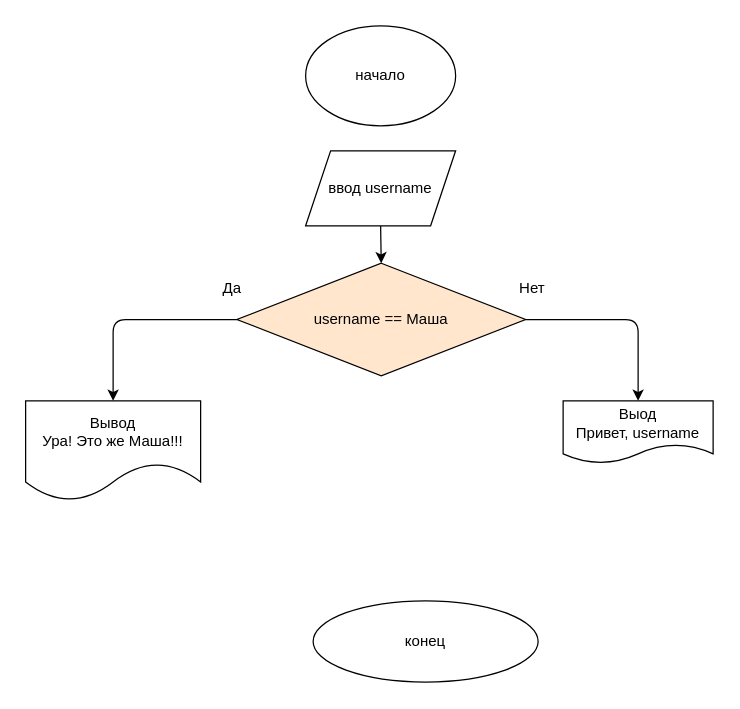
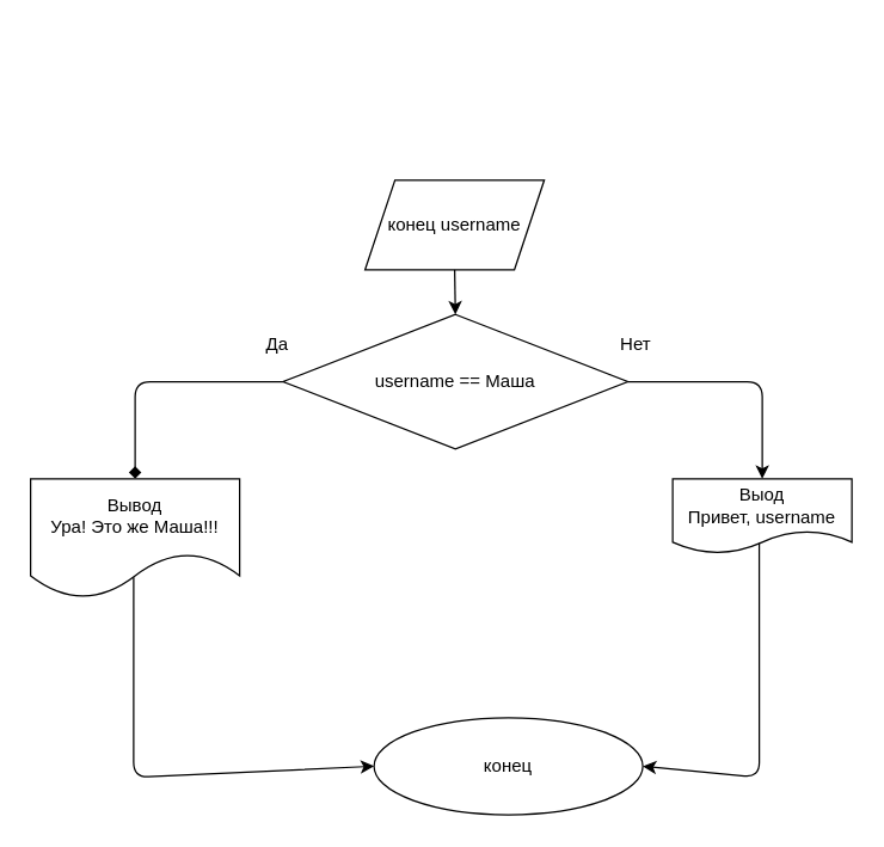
  <mxCell id="0" />
  <mxCell id="1" parent="0" />
- <mxCell id="2" value="начало" style="ellipse;whiteSpace=wrap;html=1;" vertex="1" parent="1"><mxGeometry x="244" y="20" width="120" height="80" as="geometry" /></mxCell>
  <mxCell id="3" style="edgeStyle=none;html=1;exitX=0.5;exitY=1;exitDx=0;exitDy=0;entryX=0.5;entryY=0;entryDx=0;entryDy=0;" edge="1" parent="1" source="4" target="6"><mxGeometry relative="1" as="geometry" /></mxCell>
- <mxCell id="4" value="ввод username" style="shape=parallelogram;perimeter=parallelogramPerimeter;whiteSpace=wrap;html=1;fixedSize=1;" vertex="1" parent="1"><mxGeometry x="244" y="120" width="120" height="60" as="geometry" /></mxCell>
- <mxCell id="5" style="edgeStyle=none;html=1;exitX=0;exitY=0.5;exitDx=0;exitDy=0;entryX=0.5;entryY=0;entryDx=0;entryDy=0;" edge="1" parent="1" source="6" target="9"><mxGeometry relative="1" as="geometry"><mxPoint x="100" y="300" as="targetPoint" /><Array as="points"><mxPoint x="90" y="255" /></Array></mxGeometry></mxCell>
- <mxCell id="6" value="username == Маша" style="rhombus;whiteSpace=wrap;html=1;fillColor=#ffe6cc;" vertex="1" parent="1"><mxGeometry x="189" y="210" width="231" height="90" as="geometry" /></mxCell>
+ <mxCell id="4" value="конец username" style="shape=parallelogram;perimeter=parallelogramPerimeter;whiteSpace=wrap;html=1;fixedSize=1;" vertex="1" parent="1"><mxGeometry x="244" y="120" width="120" height="60" as="geometry" /></mxCell>
+ <mxCell id="5" style="edgeStyle=none;html=1;exitX=0;exitY=0.5;exitDx=0;exitDy=0;entryX=0.5;entryY=0;entryDx=0;entryDy=0;endArrow=diamond;" edge="1" parent="1" source="6" target="9"><mxGeometry relative="1" as="geometry"><mxPoint x="100" y="300" as="targetPoint" /><Array as="points"><mxPoint x="90" y="255" /></Array></mxGeometry></mxCell>
+ <mxCell id="6" value="username == Маша" style="rhombus;whiteSpace=wrap;html=1;" vertex="1" parent="1"><mxGeometry x="189" y="210" width="231" height="90" as="geometry" /></mxCell>
  <mxCell id="7" value="Да" style="text;html=1;align=center;verticalAlign=middle;resizable=0;points=[];autosize=1;strokeColor=none;fillColor=none;" vertex="1" parent="1"><mxGeometry x="170" y="220" width="30" height="20" as="geometry" /></mxCell>
  <mxCell id="8" value="Нет" style="text;html=1;align=center;verticalAlign=middle;resizable=0;points=[];autosize=1;strokeColor=none;fillColor=none;" vertex="1" parent="1"><mxGeometry x="405" y="220" width="40" height="20" as="geometry" /></mxCell>
  <mxCell id="9" value="Вывод&lt;br&gt;Ура! Это же Маша!!!" style="shape=document;whiteSpace=wrap;html=1;boundedLbl=1;size=0.375;" vertex="1" parent="1"><mxGeometry x="20" y="320" width="140" height="80" as="geometry" /></mxCell>
  <mxCell id="10" value="Выод&lt;br&gt;Привет, username" style="shape=document;whiteSpace=wrap;html=1;boundedLbl=1;" vertex="1" parent="1"><mxGeometry x="450" y="320" width="120" height="50" as="geometry" /></mxCell>
  <mxCell id="11" value="конец" style="ellipse;whiteSpace=wrap;html=1;" vertex="1" parent="1"><mxGeometry x="250" y="480" width="180" height="65" as="geometry" /></mxCell>
  <mxCell id="12" value="" style="endArrow=classic;html=1;exitX=1;exitY=0.5;exitDx=0;exitDy=0;entryX=0.5;entryY=0;entryDx=0;entryDy=0;" edge="1" parent="1" source="6" target="10"><mxGeometry width="50" height="50" relative="1" as="geometry"><mxPoint x="280" y="350" as="sourcePoint" /><mxPoint x="330" y="300" as="targetPoint" /><Array as="points"><mxPoint x="510" y="255" /></Array></mxGeometry></mxCell>
+ <mxCell id="13" value="" style="endArrow=classic;html=1;exitX=0.493;exitY=0.825;exitDx=0;exitDy=0;exitPerimeter=0;entryX=0;entryY=0.5;entryDx=0;entryDy=0;" edge="1" parent="1" source="9" target="11"><mxGeometry width="50" height="50" relative="1" as="geometry"><mxPoint x="280" y="350" as="sourcePoint" /><mxPoint x="320" y="350" as="targetPoint" /><Array as="points"><mxPoint x="89" y="520" /></Array></mxGeometry></mxCell>
+ <mxCell id="14" value="" style="endArrow=classic;html=1;exitX=0.483;exitY=0.863;exitDx=0;exitDy=0;exitPerimeter=0;entryX=1;entryY=0.5;entryDx=0;entryDy=0;" edge="1" parent="1" source="10" target="11"><mxGeometry width="50" height="50" relative="1" as="geometry"><mxPoint x="280" y="350" as="sourcePoint" /><mxPoint x="330" y="300" as="targetPoint" /><Array as="points"><mxPoint x="508" y="520" /></Array></mxGeometry></mxCell>
